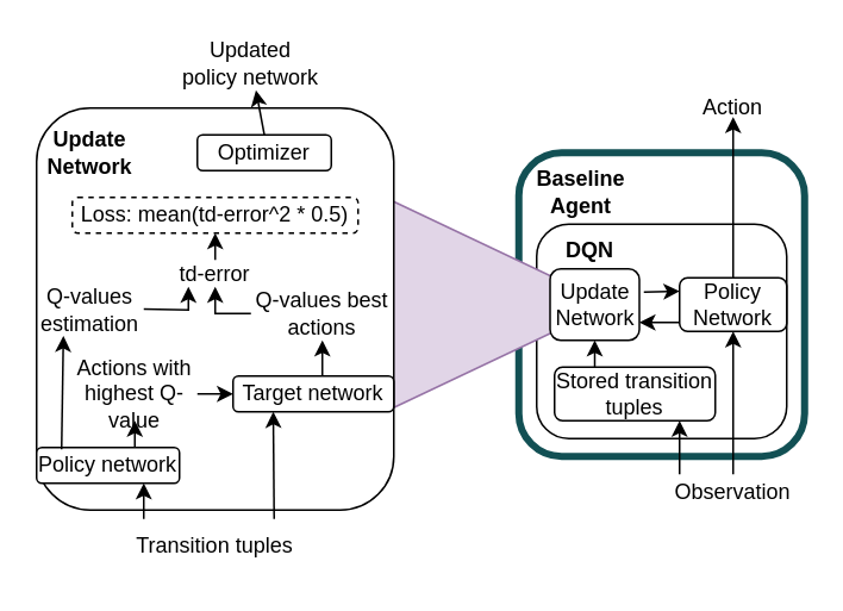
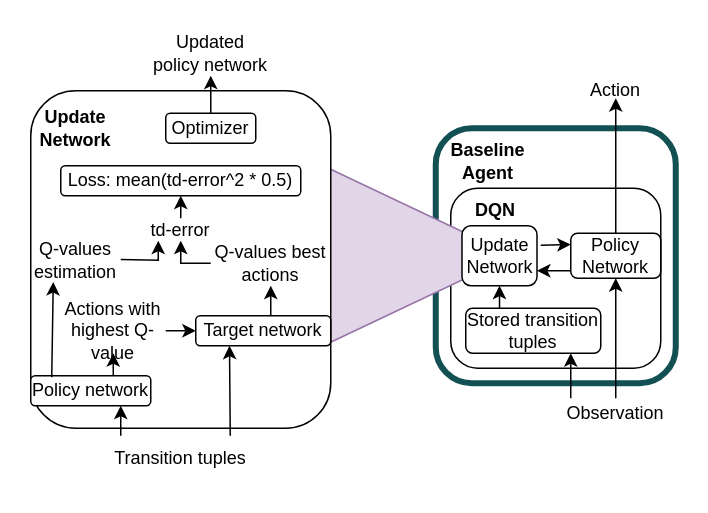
  <mxCell id="0" />
  <mxCell id="1" parent="0" />
  <mxCell id="2" value="&lt;p style=&quot;line-height: 1.5&quot;&gt;&lt;br&gt;&lt;/p&gt;" style="text;html=1;strokeColor=#125054;fillColor=none;align=center;verticalAlign=middle;whiteSpace=wrap;rounded=1;fontSize=12;strokeWidth=4;" parent="1" vertex="1"><mxGeometry x="290" y="85" width="160" height="170" as="geometry" /></mxCell>
  <mxCell id="3" value="" style="rounded=1;whiteSpace=wrap;html=1;fontSize=12;" parent="1" vertex="1"><mxGeometry x="300" y="125" width="140" height="120" as="geometry" /></mxCell>
  <mxCell id="4" value="" style="shape=trapezoid;perimeter=trapezoidPerimeter;whiteSpace=wrap;html=1;fixedSize=1;size=45;rotation=90;strokeColor=#9673a6;fillColor=#e1d5e7;" vertex="1" parent="1"><mxGeometry x="202.5" y="122.5" width="120" height="95" as="geometry" /></mxCell>
  <mxCell id="5" value="&lt;br&gt;&lt;b&gt;Baseline&lt;/b&gt;&lt;br&gt;&lt;div&gt;&lt;b&gt;Agent&lt;/b&gt;&lt;/div&gt;" style="text;html=1;strokeColor=none;fillColor=none;align=center;verticalAlign=middle;whiteSpace=wrap;rounded=0;fontSize=12;" parent="1" vertex="1"><mxGeometry x="295" y="85" width="60" height="30" as="geometry" /></mxCell>
  <mxCell id="6" value="Observation" style="text;html=1;strokeColor=none;fillColor=none;align=center;verticalAlign=middle;whiteSpace=wrap;rounded=0;" parent="1" vertex="1"><mxGeometry x="380" y="265" width="60" height="20" as="geometry" /></mxCell>
  <mxCell id="7" value="" style="endArrow=classic;html=1;rounded=0;exitX=0.5;exitY=0;exitDx=0;exitDy=0;entryX=0.5;entryY=1;entryDx=0;entryDy=0;" parent="1" source="6" target="11" edge="1"><mxGeometry width="50" height="50" relative="1" as="geometry"><mxPoint x="500" y="295" as="sourcePoint" /><mxPoint x="395" y="235" as="targetPoint" /></mxGeometry></mxCell>
  <mxCell id="8" value="" style="endArrow=classic;html=1;rounded=0;exitX=0.5;exitY=0;exitDx=0;exitDy=0;entryX=0.5;entryY=1;entryDx=0;entryDy=0;" parent="1" source="11" target="9" edge="1"><mxGeometry width="50" height="50" relative="1" as="geometry"><mxPoint x="500" y="295" as="sourcePoint" /><mxPoint x="395" y="55" as="targetPoint" /></mxGeometry></mxCell>
  <mxCell id="9" value="Action" style="text;html=1;strokeColor=none;fillColor=none;align=center;verticalAlign=middle;whiteSpace=wrap;rounded=0;" parent="1" vertex="1"><mxGeometry x="380" y="55" width="60" height="10" as="geometry" /></mxCell>
  <mxCell id="10" value="&lt;b&gt;DQN&lt;/b&gt;" style="text;html=1;strokeColor=none;fillColor=none;align=center;verticalAlign=middle;whiteSpace=wrap;rounded=0;" parent="1" vertex="1"><mxGeometry x="300" y="125" width="60" height="30" as="geometry" /></mxCell>
  <mxCell id="11" value="Policy Network" style="rounded=1;whiteSpace=wrap;html=1;" parent="1" vertex="1"><mxGeometry x="380" y="155" width="60" height="30" as="geometry" /></mxCell>
  <mxCell id="12" value="Stored transition tuples" style="text;html=1;strokeColor=default;fillColor=none;align=center;verticalAlign=middle;whiteSpace=wrap;rounded=1;" parent="1" vertex="1"><mxGeometry x="310" y="205" width="90" height="30" as="geometry" /></mxCell>
  <mxCell id="13" value="&lt;div&gt;Update &lt;br&gt;&lt;/div&gt;&lt;div&gt;Network&lt;/div&gt;" style="rounded=1;whiteSpace=wrap;html=1;strokeColor=default;" parent="1" vertex="1"><mxGeometry x="307.5" y="150" width="50" height="40" as="geometry" /></mxCell>
  <mxCell id="14" value="" style="endArrow=classic;html=1;rounded=0;exitX=0;exitY=0;exitDx=0;exitDy=0;" parent="1" source="6" edge="1"><mxGeometry width="50" height="50" relative="1" as="geometry"><mxPoint x="500" y="295" as="sourcePoint" /><mxPoint x="380" y="235" as="targetPoint" /></mxGeometry></mxCell>
  <mxCell id="15" value="" style="endArrow=classic;html=1;rounded=0;exitX=0.25;exitY=0;exitDx=0;exitDy=0;entryX=0.5;entryY=1;entryDx=0;entryDy=0;" parent="1" source="12" target="13" edge="1"><mxGeometry width="50" height="50" relative="1" as="geometry"><mxPoint x="500" y="295" as="sourcePoint" /><mxPoint x="550" y="245" as="targetPoint" /></mxGeometry></mxCell>
  <mxCell id="16" value="" style="endArrow=classic;html=1;rounded=0;entryX=1;entryY=0.75;entryDx=0;entryDy=0;" parent="1" target="13" edge="1"><mxGeometry width="50" height="50" relative="1" as="geometry"><mxPoint x="380" y="180" as="sourcePoint" /><mxPoint x="550" y="245" as="targetPoint" /></mxGeometry></mxCell>
  <mxCell id="17" value="" style="endArrow=classic;html=1;rounded=0;entryX=0;entryY=0.25;entryDx=0;entryDy=0;" parent="1" target="11" edge="1"><mxGeometry width="50" height="50" relative="1" as="geometry"><mxPoint x="360" y="163" as="sourcePoint" /><mxPoint x="550" y="245" as="targetPoint" /></mxGeometry></mxCell>
  <mxCell id="18" value="" style="rounded=1;whiteSpace=wrap;html=1;" vertex="1" parent="1"><mxGeometry x="20" y="60" width="200" height="225" as="geometry" /></mxCell>
  <mxCell id="19" value="&lt;div&gt;&lt;b&gt;Update&lt;/b&gt;&lt;/div&gt;&lt;div&gt;&lt;b&gt;Network&lt;br&gt;&lt;/b&gt;&lt;/div&gt;" style="text;html=1;strokeColor=none;fillColor=none;align=center;verticalAlign=middle;whiteSpace=wrap;rounded=0;" vertex="1" parent="1"><mxGeometry x="20" y="70" width="60" height="30" as="geometry" /></mxCell>
- <mxCell id="20" value="Optimizer" style="rounded=1;whiteSpace=wrap;html=1;" vertex="1" parent="1"><mxGeometry x="110" y="75" width="75" height="20" as="geometry" /></mxCell>
+ <mxCell id="20" value="Optimizer" style="rounded=1;whiteSpace=wrap;html=1;" vertex="1" parent="1"><mxGeometry x="110" y="75" width="60" height="20" as="geometry" /></mxCell>
  <mxCell id="21" value="" style="endArrow=classic;html=1;rounded=0;exitX=0.5;exitY=0;exitDx=0;exitDy=0;" edge="1" parent="1" source="20" target="22"><mxGeometry width="50" height="50" relative="1" as="geometry"><mxPoint x="180" y="260" as="sourcePoint" /><mxPoint x="140" y="40" as="targetPoint" /></mxGeometry></mxCell>
  <mxCell id="22" value="&lt;div&gt;Updated&lt;/div&gt;&lt;div&gt;policy network&lt;br&gt;&lt;/div&gt;" style="text;html=1;strokeColor=none;fillColor=none;align=center;verticalAlign=middle;whiteSpace=wrap;rounded=0;" vertex="1" parent="1"><mxGeometry x="95" y="20" width="90" height="30" as="geometry" /></mxCell>
- <mxCell id="23" value="Loss: mean(td-error^2 * 0.5) " style="rounded=1;whiteSpace=wrap;html=1;dashed=1;" vertex="1" parent="1"><mxGeometry x="40" y="110" width="160" height="20" as="geometry" /></mxCell>
+ <mxCell id="23" value="Loss: mean(td-error^2 * 0.5) " style="rounded=1;whiteSpace=wrap;html=1;" vertex="1" parent="1"><mxGeometry x="40" y="110" width="160" height="20" as="geometry" /></mxCell>
  <mxCell id="24" value="Policy network" style="rounded=1;whiteSpace=wrap;html=1;" vertex="1" parent="1"><mxGeometry x="20" y="250" width="80" height="20" as="geometry" /></mxCell>
  <mxCell id="25" value="Target network" style="rounded=1;whiteSpace=wrap;html=1;" vertex="1" parent="1"><mxGeometry x="130" y="210" width="90" height="20" as="geometry" /></mxCell>
  <mxCell id="26" value="td-error" style="text;html=1;strokeColor=none;fillColor=none;align=center;verticalAlign=middle;whiteSpace=wrap;rounded=0;" vertex="1" parent="1"><mxGeometry x="90" y="145" width="60" height="15" as="geometry" /></mxCell>
  <mxCell id="27" value="" style="endArrow=classic;html=1;rounded=0;exitX=0.5;exitY=0;exitDx=0;exitDy=0;entryX=0.5;entryY=1;entryDx=0;entryDy=0;" edge="1" parent="1" source="26" target="23"><mxGeometry width="50" height="50" relative="1" as="geometry"><mxPoint x="180" y="260" as="sourcePoint" /><mxPoint x="230" y="210" as="targetPoint" /></mxGeometry></mxCell>
  <mxCell id="28" value="Q-values estimation" style="text;html=1;strokeColor=none;fillColor=none;align=center;verticalAlign=middle;whiteSpace=wrap;rounded=0;" vertex="1" parent="1"><mxGeometry x="20" y="157.5" width="60" height="30" as="geometry" /></mxCell>
  <mxCell id="29" value="Q-values best actions" style="text;html=1;strokeColor=none;fillColor=none;align=center;verticalAlign=middle;whiteSpace=wrap;rounded=0;" vertex="1" parent="1"><mxGeometry x="140" y="160" width="80" height="30" as="geometry" /></mxCell>
  <mxCell id="30" value="Actions with highest Q-value" style="text;html=1;strokeColor=none;fillColor=none;align=center;verticalAlign=middle;whiteSpace=wrap;rounded=0;" vertex="1" parent="1"><mxGeometry x="40" y="205" width="70" height="30" as="geometry" /></mxCell>
  <mxCell id="31" value="" style="endArrow=classic;html=1;rounded=0;exitX=0.175;exitY=0.05;exitDx=0;exitDy=0;entryX=0.25;entryY=1;entryDx=0;entryDy=0;exitPerimeter=0;" edge="1" parent="1" source="24" target="28"><mxGeometry width="50" height="50" relative="1" as="geometry"><mxPoint x="180" y="260" as="sourcePoint" /><mxPoint x="230" y="210" as="targetPoint" /></mxGeometry></mxCell>
  <mxCell id="32" value="" style="endArrow=classic;html=1;rounded=0;entryX=0.5;entryY=1;entryDx=0;entryDy=0;" edge="1" parent="1" target="30"><mxGeometry width="50" height="50" relative="1" as="geometry"><mxPoint x="75" y="250" as="sourcePoint" /><mxPoint x="230" y="210" as="targetPoint" /></mxGeometry></mxCell>
  <mxCell id="33" value="" style="endArrow=classic;html=1;rounded=0;exitX=1;exitY=0.5;exitDx=0;exitDy=0;entryX=0;entryY=0.5;entryDx=0;entryDy=0;" edge="1" parent="1" source="30" target="25"><mxGeometry width="50" height="50" relative="1" as="geometry"><mxPoint x="180" y="260" as="sourcePoint" /><mxPoint x="230" y="210" as="targetPoint" /></mxGeometry></mxCell>
  <mxCell id="34" value="" style="endArrow=classic;html=1;rounded=0;entryX=0.5;entryY=1;entryDx=0;entryDy=0;" edge="1" parent="1" target="29"><mxGeometry width="50" height="50" relative="1" as="geometry"><mxPoint x="180" y="210" as="sourcePoint" /><mxPoint x="230" y="210" as="targetPoint" /></mxGeometry></mxCell>
  <mxCell id="35" value="" style="endArrow=classic;html=1;rounded=0;exitX=1;exitY=0.5;exitDx=0;exitDy=0;entryX=0.25;entryY=1;entryDx=0;entryDy=0;" edge="1" parent="1" source="28" target="26"><mxGeometry width="50" height="50" relative="1" as="geometry"><mxPoint x="180" y="260" as="sourcePoint" /><mxPoint x="230" y="210" as="targetPoint" /><Array as="points"><mxPoint x="105" y="173" /></Array></mxGeometry></mxCell>
  <mxCell id="36" value="" style="endArrow=classic;html=1;rounded=0;entryX=0.5;entryY=1;entryDx=0;entryDy=0;exitX=0;exitY=0.5;exitDx=0;exitDy=0;" edge="1" parent="1" source="29" target="26"><mxGeometry width="50" height="50" relative="1" as="geometry"><mxPoint x="180" y="260" as="sourcePoint" /><mxPoint x="230" y="210" as="targetPoint" /><Array as="points"><mxPoint x="120" y="175" /></Array></mxGeometry></mxCell>
  <mxCell id="37" value="Transition tuples" style="text;html=1;strokeColor=none;fillColor=none;align=center;verticalAlign=middle;whiteSpace=wrap;rounded=0;" vertex="1" parent="1"><mxGeometry x="70" y="290" width="100" height="30" as="geometry" /></mxCell>
  <mxCell id="38" value="" style="endArrow=classic;html=1;rounded=0;entryX=0.25;entryY=1;entryDx=0;entryDy=0;" edge="1" parent="1" target="25"><mxGeometry width="50" height="50" relative="1" as="geometry"><mxPoint x="153" y="290" as="sourcePoint" /><mxPoint x="230" y="210" as="targetPoint" /></mxGeometry></mxCell>
  <mxCell id="39" value="" style="endArrow=classic;html=1;rounded=0;entryX=0.75;entryY=1;entryDx=0;entryDy=0;" edge="1" parent="1" target="24"><mxGeometry width="50" height="50" relative="1" as="geometry"><mxPoint x="80" y="290" as="sourcePoint" /><mxPoint x="230" y="210" as="targetPoint" /></mxGeometry></mxCell>
